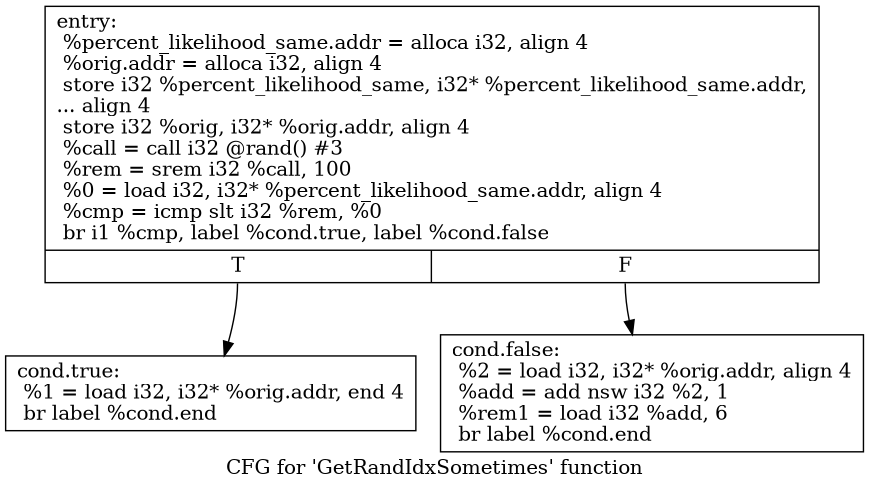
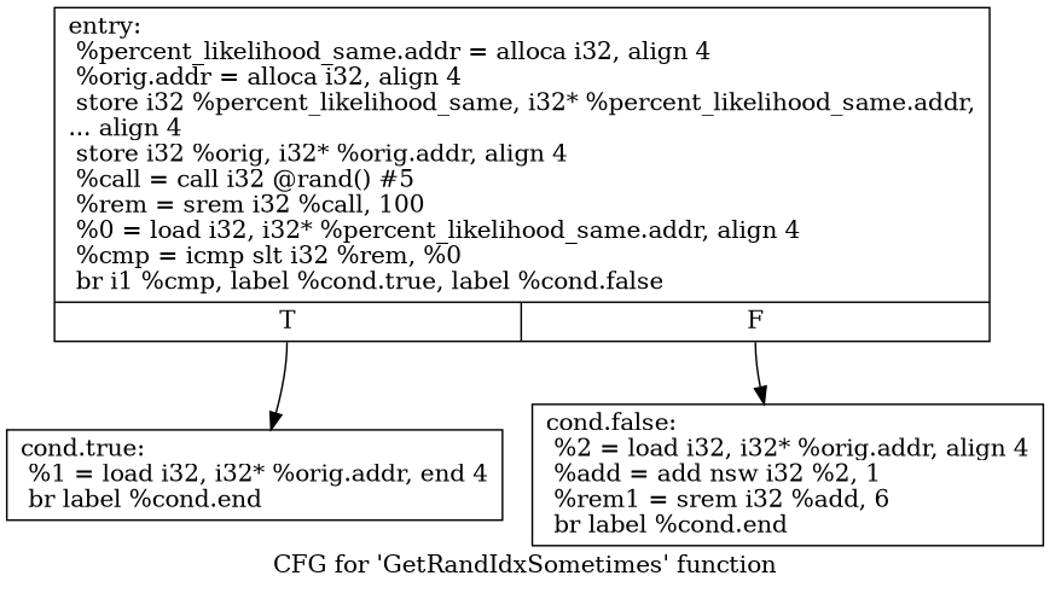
  digraph {
    label="CFG for 'GetRandIdxSometimes' function"
    node [shape=record]
-   n1 [label="{entry:\l  %percent_likelihood_same.addr = alloca i32, align 4\l  %orig.addr = alloca i32, align 4\l  store i32 %percent_likelihood_same, i32* %percent_likelihood_same.addr,\l... align 4\l  store i32 %orig, i32* %orig.addr, align 4\l  %call = call i32 @rand() #3\l  %rem = srem i32 %call, 100\l  %0 = load i32, i32* %percent_likelihood_same.addr, align 4\l  %cmp = icmp slt i32 %rem, %0\l  br i1 %cmp, label %cond.true, label %cond.false\l|{<s0>T|<s1>F}}"]
+   n1 [label="{entry:\l  %percent_likelihood_same.addr = alloca i32, align 4\l  %orig.addr = alloca i32, align 4\l  store i32 %percent_likelihood_same, i32* %percent_likelihood_same.addr,\l... align 4\l  store i32 %orig, i32* %orig.addr, align 4\l  %call = call i32 @rand() #5\l  %rem = srem i32 %call, 100\l  %0 = load i32, i32* %percent_likelihood_same.addr, align 4\l  %cmp = icmp slt i32 %rem, %0\l  br i1 %cmp, label %cond.true, label %cond.false\l|{<s0>T|<s1>F}}"]
    n2 [label="{cond.true:                                        \l  %1 = load i32, i32* %orig.addr, end 4\l  br label %cond.end\l}"]
-   n3 [label="{cond.false:                                       \l  %2 = load i32, i32* %orig.addr, align 4\l  %add = add nsw i32 %2, 1\l  %rem1 = load i32 %add, 6\l  br label %cond.end\l}"]
+   n3 [label="{cond.false:                                       \l  %2 = load i32, i32* %orig.addr, align 4\l  %add = add nsw i32 %2, 1\l  %rem1 = srem i32 %add, 6\l  br label %cond.end\l}"]
    n1 -> n2 [tailport=s0]
    n1 -> n3 [tailport=s1]
  }
